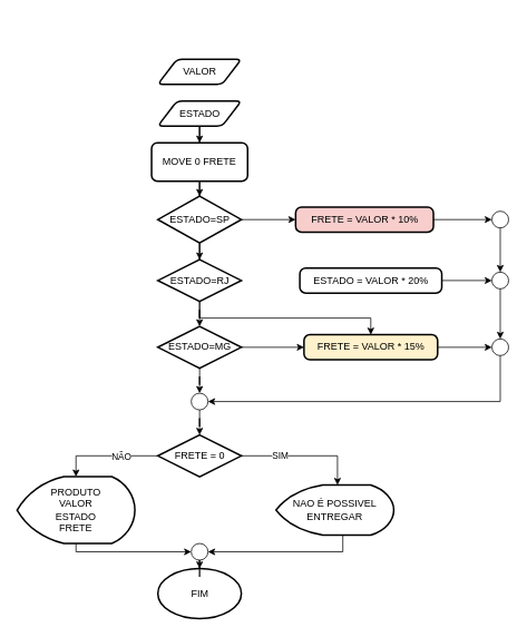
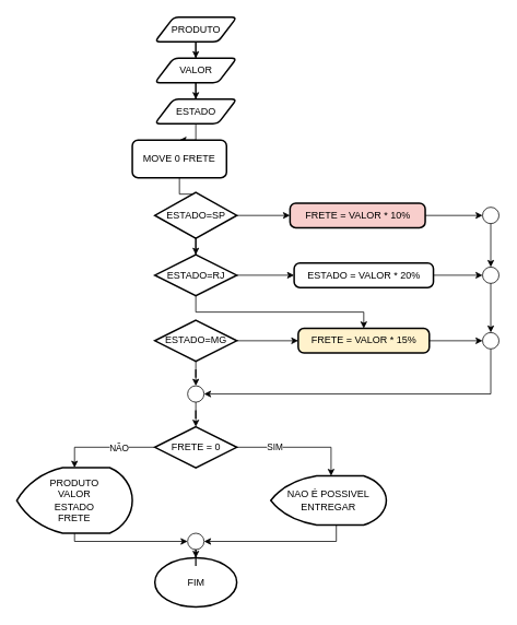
  <mxCell id="0" />
  <mxCell id="1" parent="0" />
  <mxCell id="2" value="FIM" style="strokeWidth=2;html=1;shape=mxgraph.flowchart.start_1;whiteSpace=wrap;" vertex="1" parent="1"><mxGeometry x="188.5" y="680" width="100" height="60" as="geometry" /></mxCell>
+ <mxCell id="3" style="edgeStyle=orthogonalEdgeStyle;rounded=0;orthogonalLoop=1;jettySize=auto;html=1;exitX=0.5;exitY=1;exitDx=0;exitDy=0;" edge="1" parent="1" source="4" target="6"><mxGeometry relative="1" as="geometry" /></mxCell>
+ <mxCell id="4" value="PRODUTO" style="shape=parallelogram;html=1;strokeWidth=2;perimeter=parallelogramPerimeter;whiteSpace=wrap;rounded=1;arcSize=12;size=0.23;" vertex="1" parent="1"><mxGeometry x="188.5" y="20" width="100" height="30" as="geometry" /></mxCell>
+ <mxCell id="5" style="edgeStyle=orthogonalEdgeStyle;rounded=0;orthogonalLoop=1;jettySize=auto;html=1;exitX=0.5;exitY=1;exitDx=0;exitDy=0;" edge="1" parent="1" source="6" target="7"><mxGeometry relative="1" as="geometry" /></mxCell>
  <mxCell id="6" value="VALOR" style="shape=parallelogram;html=1;strokeWidth=2;perimeter=parallelogramPerimeter;whiteSpace=wrap;rounded=1;arcSize=12;size=0.23;" vertex="1" parent="1"><mxGeometry x="188.5" y="70" width="100" height="30" as="geometry" /></mxCell>
  <mxCell id="7" value="ESTADO" style="shape=parallelogram;html=1;strokeWidth=2;perimeter=parallelogramPerimeter;whiteSpace=wrap;rounded=1;arcSize=12;size=0.23;" vertex="1" parent="1"><mxGeometry x="188.5" y="120" width="100" height="30" as="geometry" /></mxCell>
  <mxCell id="8" style="edgeStyle=orthogonalEdgeStyle;rounded=0;orthogonalLoop=1;jettySize=auto;html=1;entryX=0.5;entryY=0;entryDx=0;entryDy=0;" edge="1" parent="1" source="7" target="10"><mxGeometry relative="1" as="geometry"><mxPoint x="238.5" y="300" as="targetPoint" /></mxGeometry></mxCell>
  <mxCell id="9" style="edgeStyle=orthogonalEdgeStyle;rounded=0;orthogonalLoop=1;jettySize=auto;html=1;exitX=0.5;exitY=1;exitDx=0;exitDy=0;" edge="1" parent="1" source="10" target="13"><mxGeometry relative="1" as="geometry" /></mxCell>
- <mxCell id="10" value="MOVE 0 FRETE" style="rounded=1;whiteSpace=wrap;html=1;absoluteArcSize=1;arcSize=14;strokeWidth=2;" vertex="1" parent="1"><mxGeometry x="181" y="170" width="115" height="46" as="geometry" /></mxCell>
+ <mxCell id="10" value="MOVE 0 FRETE" style="rounded=1;whiteSpace=wrap;html=1;absoluteArcSize=1;arcSize=14;strokeWidth=2;" vertex="1" parent="1"><mxGeometry x="161" y="170" width="115" height="46" as="geometry" /></mxCell>
  <mxCell id="11" style="edgeStyle=orthogonalEdgeStyle;rounded=0;orthogonalLoop=1;jettySize=auto;html=1;entryX=0;entryY=0.5;entryDx=0;entryDy=0;" edge="1" parent="1" source="13" target="19"><mxGeometry relative="1" as="geometry" /></mxCell>
  <mxCell id="12" style="edgeStyle=orthogonalEdgeStyle;rounded=0;orthogonalLoop=1;jettySize=auto;html=1;exitX=0.5;exitY=1;exitDx=0;exitDy=0;exitPerimeter=0;" edge="1" parent="1" source="13" target="16"><mxGeometry relative="1" as="geometry" /></mxCell>
  <mxCell id="13" value="ESTADO=SP" style="strokeWidth=2;html=1;shape=mxgraph.flowchart.decision;whiteSpace=wrap;" vertex="1" parent="1"><mxGeometry x="188.5" y="234" width="100" height="56" as="geometry" /></mxCell>
- <mxCell id="14" style="edgeStyle=orthogonalEdgeStyle;rounded=0;orthogonalLoop=1;jettySize=auto;html=1;" edge="1" parent="1" source="16" target="18"><mxGeometry relative="1" as="geometry" /></mxCell>
+ <mxCell id="14" style="edgeStyle=orthogonalEdgeStyle;rounded=0;orthogonalLoop=1;jettySize=auto;html=1;entryX=0;entryY=0.5;entryDx=0;entryDy=0;" edge="1" parent="1" source="16" target="20"><mxGeometry relative="1" as="geometry" /></mxCell>
  <mxCell id="15" style="edgeStyle=orthogonalEdgeStyle;rounded=0;orthogonalLoop=1;jettySize=auto;html=1;exitX=0.5;exitY=1;exitDx=0;exitDy=0;exitPerimeter=0;" edge="1" parent="1" source="16" target="21"><mxGeometry relative="1" as="geometry" /></mxCell>
  <mxCell id="16" value="ESTADO=RJ" style="strokeWidth=2;html=1;shape=mxgraph.flowchart.decision;whiteSpace=wrap;" vertex="1" parent="1"><mxGeometry x="188.5" y="310" width="100" height="50" as="geometry" /></mxCell>
  <mxCell id="17" style="edgeStyle=orthogonalEdgeStyle;rounded=0;orthogonalLoop=1;jettySize=auto;html=1;" edge="1" parent="1" source="18" target="21"><mxGeometry relative="1" as="geometry" /></mxCell>
  <mxCell id="18" value="ESTADO=MG" style="strokeWidth=2;html=1;shape=mxgraph.flowchart.decision;whiteSpace=wrap;" vertex="1" parent="1"><mxGeometry x="188.5" y="390" width="100" height="50" as="geometry" /></mxCell>
  <mxCell id="19" value="FRETE = VALOR * 10%" style="rounded=1;whiteSpace=wrap;html=1;absoluteArcSize=1;arcSize=14;strokeWidth=2;fillColor=#f8cecc;" vertex="1" parent="1"><mxGeometry x="353.5" y="247" width="165" height="30" as="geometry" /></mxCell>
  <mxCell id="20" value="ESTADO = VALOR * 20%" style="rounded=1;whiteSpace=wrap;html=1;absoluteArcSize=1;arcSize=14;strokeWidth=2;" vertex="1" parent="1"><mxGeometry x="358.5" y="320" width="170" height="30" as="geometry" /></mxCell>
  <mxCell id="21" value="FRETE = VALOR * 15%" style="rounded=1;whiteSpace=wrap;html=1;absoluteArcSize=1;arcSize=14;strokeWidth=2;fillColor=#fff2cc;" vertex="1" parent="1"><mxGeometry x="363.5" y="400" width="160" height="30" as="geometry" /></mxCell>
  <mxCell id="22" style="edgeStyle=orthogonalEdgeStyle;rounded=0;orthogonalLoop=1;jettySize=auto;html=1;" edge="1" parent="1" source="23" target="24"><mxGeometry relative="1" as="geometry" /></mxCell>
  <mxCell id="23" value="" style="strokeWidth=1;html=1;shape=mxgraph.flowchart.start_2;whiteSpace=wrap;" vertex="1" parent="1"><mxGeometry x="588.5" y="252" width="20" height="20" as="geometry" /></mxCell>
  <mxCell id="24" value="" style="strokeWidth=1;html=1;shape=mxgraph.flowchart.start_2;whiteSpace=wrap;" vertex="1" parent="1"><mxGeometry x="588.5" y="325" width="20" height="20" as="geometry" /></mxCell>
  <mxCell id="25" style="edgeStyle=orthogonalEdgeStyle;rounded=0;orthogonalLoop=1;jettySize=auto;html=1;exitX=0.5;exitY=1;exitDx=0;exitDy=0;exitPerimeter=0;entryX=1;entryY=0.5;entryDx=0;entryDy=0;entryPerimeter=0;" edge="1" parent="1" source="26" target="32"><mxGeometry relative="1" as="geometry"><mxPoint x="580" y="670" as="targetPoint" /></mxGeometry></mxCell>
  <mxCell id="26" value="" style="strokeWidth=1;html=1;shape=mxgraph.flowchart.start_2;whiteSpace=wrap;" vertex="1" parent="1"><mxGeometry x="588.5" y="405" width="20" height="20" as="geometry" /></mxCell>
  <mxCell id="27" style="edgeStyle=orthogonalEdgeStyle;rounded=0;orthogonalLoop=1;jettySize=auto;html=1;exitX=1;exitY=0.5;exitDx=0;exitDy=0;entryX=0;entryY=0.5;entryDx=0;entryDy=0;entryPerimeter=0;" edge="1" parent="1" source="19" target="23"><mxGeometry relative="1" as="geometry" /></mxCell>
  <mxCell id="28" style="edgeStyle=orthogonalEdgeStyle;rounded=0;orthogonalLoop=1;jettySize=auto;html=1;exitX=1;exitY=0.5;exitDx=0;exitDy=0;entryX=0;entryY=0.5;entryDx=0;entryDy=0;entryPerimeter=0;" edge="1" parent="1" source="20" target="24"><mxGeometry relative="1" as="geometry" /></mxCell>
  <mxCell id="29" style="edgeStyle=orthogonalEdgeStyle;rounded=0;orthogonalLoop=1;jettySize=auto;html=1;exitX=0.5;exitY=1;exitDx=0;exitDy=0;exitPerimeter=0;entryX=0.5;entryY=0;entryDx=0;entryDy=0;entryPerimeter=0;" edge="1" parent="1" source="24" target="26"><mxGeometry relative="1" as="geometry" /></mxCell>
  <mxCell id="30" style="edgeStyle=orthogonalEdgeStyle;rounded=0;orthogonalLoop=1;jettySize=auto;html=1;entryX=0;entryY=0.5;entryDx=0;entryDy=0;entryPerimeter=0;" edge="1" parent="1" source="21" target="26"><mxGeometry relative="1" as="geometry" /></mxCell>
  <mxCell id="31" style="edgeStyle=orthogonalEdgeStyle;rounded=0;orthogonalLoop=1;jettySize=auto;html=1;" edge="1" parent="1" source="32" target="36"><mxGeometry relative="1" as="geometry" /></mxCell>
  <mxCell id="32" value="" style="strokeWidth=1;html=1;shape=mxgraph.flowchart.start_2;whiteSpace=wrap;" vertex="1" parent="1"><mxGeometry x="228.5" y="470" width="20" height="20" as="geometry" /></mxCell>
  <mxCell id="33" style="edgeStyle=orthogonalEdgeStyle;rounded=0;orthogonalLoop=1;jettySize=auto;html=1;entryX=0.5;entryY=0;entryDx=0;entryDy=0;entryPerimeter=0;" edge="1" parent="1" source="18" target="32"><mxGeometry relative="1" as="geometry" /></mxCell>
  <mxCell id="34" style="edgeStyle=orthogonalEdgeStyle;rounded=0;orthogonalLoop=1;jettySize=auto;html=1;entryX=0.522;entryY=0;entryDx=0;entryDy=0;entryPerimeter=0;" edge="1" parent="1" source="36" target="37"><mxGeometry relative="1" as="geometry"><mxPoint x="440" y="630" as="targetPoint" /></mxGeometry></mxCell>
  <mxCell id="35" value="SIM" style="edgeLabel;html=1;align=center;verticalAlign=middle;resizable=0;points=[];" vertex="1" connectable="0" parent="34"><mxGeometry x="-0.388" y="1" relative="1" as="geometry"><mxPoint as="offset" /></mxGeometry></mxCell>
  <mxCell id="36" value="FRETE = 0" style="strokeWidth=2;html=1;shape=mxgraph.flowchart.decision;whiteSpace=wrap;" vertex="1" parent="1"><mxGeometry x="188.5" y="520" width="100" height="50" as="geometry" /></mxCell>
  <mxCell id="37" value="NAO É POSSIVEL ENTREGAR" style="strokeWidth=2;html=1;shape=mxgraph.flowchart.display;whiteSpace=wrap;" vertex="1" parent="1"><mxGeometry x="330" y="580" width="141" height="60" as="geometry" /></mxCell>
  <mxCell id="38" style="edgeStyle=orthogonalEdgeStyle;rounded=0;orthogonalLoop=1;jettySize=auto;html=1;entryX=0;entryY=0.5;entryDx=0;entryDy=0;entryPerimeter=0;" edge="1" parent="1" source="39" target="43"><mxGeometry relative="1" as="geometry"><Array as="points"><mxPoint x="91" y="660" /></Array></mxGeometry></mxCell>
  <mxCell id="39" value="PRODUTO&lt;div&gt;VALOR&lt;br&gt;ESTADO&lt;/div&gt;&lt;div&gt;FRETE&lt;/div&gt;" style="strokeWidth=2;html=1;shape=mxgraph.flowchart.display;whiteSpace=wrap;" vertex="1" parent="1"><mxGeometry x="20" y="570" width="141" height="80" as="geometry" /></mxCell>
  <mxCell id="40" style="edgeStyle=orthogonalEdgeStyle;rounded=0;orthogonalLoop=1;jettySize=auto;html=1;entryX=0.5;entryY=0;entryDx=0;entryDy=0;entryPerimeter=0;" edge="1" parent="1" source="36" target="39"><mxGeometry relative="1" as="geometry" /></mxCell>
  <mxCell id="41" value="NÃO" style="edgeLabel;html=1;align=center;verticalAlign=middle;resizable=0;points=[];" vertex="1" connectable="0" parent="40"><mxGeometry x="-0.289" relative="1" as="geometry"><mxPoint as="offset" /></mxGeometry></mxCell>
  <mxCell id="42" style="edgeStyle=orthogonalEdgeStyle;rounded=0;orthogonalLoop=1;jettySize=auto;html=1;exitX=0.5;exitY=1;exitDx=0;exitDy=0;exitPerimeter=0;" edge="1" parent="1" source="43" target="2"><mxGeometry relative="1" as="geometry" /></mxCell>
  <mxCell id="43" value="" style="strokeWidth=1;html=1;shape=mxgraph.flowchart.start_2;whiteSpace=wrap;" vertex="1" parent="1"><mxGeometry x="228.5" y="650" width="20" height="20" as="geometry" /></mxCell>
  <mxCell id="44" style="edgeStyle=orthogonalEdgeStyle;rounded=0;orthogonalLoop=1;jettySize=auto;html=1;entryX=1;entryY=0.5;entryDx=0;entryDy=0;entryPerimeter=0;" edge="1" parent="1" source="37" target="43"><mxGeometry relative="1" as="geometry"><Array as="points"><mxPoint x="410" y="660" /></Array></mxGeometry></mxCell>
